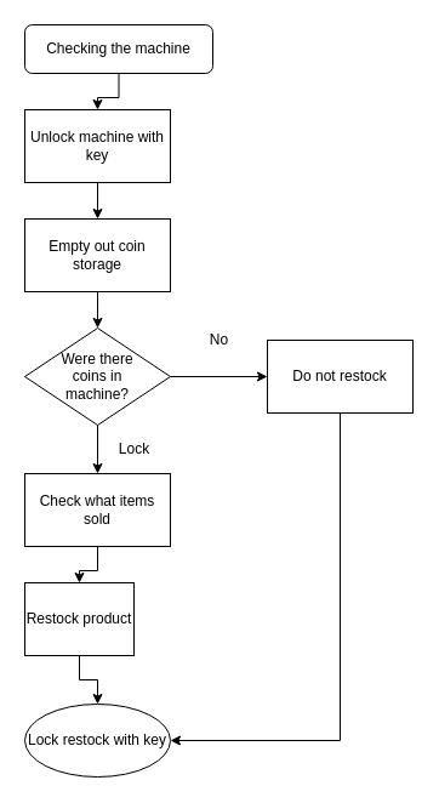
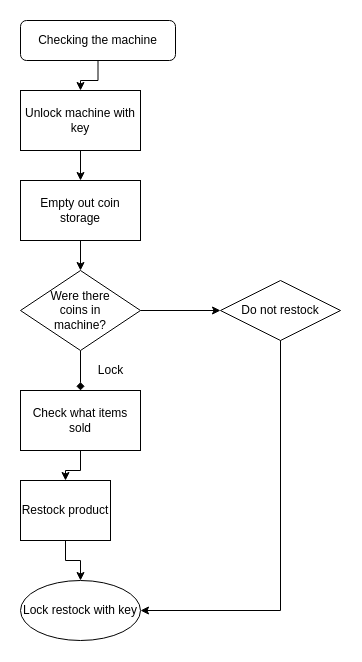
  <mxCell id="0" />
  <mxCell id="1" parent="0" />
  <mxCell id="2" value="" style="edgeStyle=orthogonalEdgeStyle;rounded=0;orthogonalLoop=1;jettySize=auto;html=1;" edge="1" parent="1" source="3" target="5"><mxGeometry relative="1" as="geometry" /></mxCell>
  <mxCell id="3" value="Checking the machine" style="rounded=1;whiteSpace=wrap;html=1;fontSize=12;glass=0;strokeWidth=1;shadow=0;" parent="1" vertex="1"><mxGeometry x="20" y="20" width="155" height="40" as="geometry" /></mxCell>
  <mxCell id="4" value="" style="edgeStyle=orthogonalEdgeStyle;rounded=0;orthogonalLoop=1;jettySize=auto;html=1;" edge="1" parent="1" source="5" target="7"><mxGeometry relative="1" as="geometry" /></mxCell>
  <mxCell id="5" value="Unlock machine with key" style="whiteSpace=wrap;html=1;rounded=0;glass=0;strokeWidth=1;shadow=0;" vertex="1" parent="1"><mxGeometry x="20" y="90" width="120" height="60" as="geometry" /></mxCell>
  <mxCell id="6" value="" style="edgeStyle=orthogonalEdgeStyle;rounded=0;orthogonalLoop=1;jettySize=auto;html=1;" edge="1" parent="1" source="7" target="10"><mxGeometry relative="1" as="geometry" /></mxCell>
  <mxCell id="7" value="Empty out coin storage" style="whiteSpace=wrap;html=1;rounded=0;glass=0;strokeWidth=1;shadow=0;" vertex="1" parent="1"><mxGeometry x="20" y="180" width="120" height="60" as="geometry" /></mxCell>
  <mxCell id="8" value="" style="edgeStyle=orthogonalEdgeStyle;rounded=0;orthogonalLoop=1;jettySize=auto;html=1;" edge="1" parent="1" source="10" target="11"><mxGeometry relative="1" as="geometry" /></mxCell>
- <mxCell id="9" value="" style="edgeStyle=orthogonalEdgeStyle;rounded=0;orthogonalLoop=1;jettySize=auto;html=1;" edge="1" parent="1" source="10" target="14"><mxGeometry relative="1" as="geometry" /></mxCell>
+ <mxCell id="9" value="" style="edgeStyle=orthogonalEdgeStyle;rounded=0;orthogonalLoop=1;jettySize=auto;html=1;endArrow=diamond;" edge="1" parent="1" source="10" target="14"><mxGeometry relative="1" as="geometry" /></mxCell>
  <mxCell id="10" value="Were there &lt;br&gt;coins in &lt;br&gt;machine?" style="rhombus;whiteSpace=wrap;html=1;rounded=0;glass=0;strokeWidth=1;shadow=0;" vertex="1" parent="1"><mxGeometry x="20" y="270" width="120" height="80" as="geometry" /></mxCell>
- <mxCell id="11" value="Do not restock" style="whiteSpace=wrap;html=1;rounded=0;glass=0;strokeWidth=1;shadow=0;" vertex="1" parent="1"><mxGeometry x="220" y="280" width="120" height="60" as="geometry" /></mxCell>
- <mxCell id="12" value="No" style="text;html=1;align=center;verticalAlign=middle;resizable=0;points=[];autosize=1;strokeColor=none;fillColor=none;" vertex="1" parent="1"><mxGeometry x="160" y="265" width="40" height="30" as="geometry" /></mxCell>
+ <mxCell id="11" value="Do not restock" style="rhombus;whiteSpace=wrap;html=1;glass=0;strokeWidth=1;shadow=0;" vertex="1" parent="1"><mxGeometry x="220" y="280" width="120" height="60" as="geometry" /></mxCell>
  <mxCell id="13" value="" style="edgeStyle=orthogonalEdgeStyle;rounded=0;orthogonalLoop=1;jettySize=auto;html=1;" edge="1" parent="1" source="14" target="16"><mxGeometry relative="1" as="geometry" /></mxCell>
  <mxCell id="14" value="Check what items sold" style="whiteSpace=wrap;html=1;rounded=0;glass=0;strokeWidth=1;shadow=0;" vertex="1" parent="1"><mxGeometry x="20" y="390" width="120" height="60" as="geometry" /></mxCell>
  <mxCell id="15" value="" style="edgeStyle=orthogonalEdgeStyle;rounded=0;orthogonalLoop=1;jettySize=auto;html=1;" edge="1" parent="1" source="16" target="18"><mxGeometry relative="1" as="geometry" /></mxCell>
  <mxCell id="16" value="Restock product" style="whiteSpace=wrap;html=1;rounded=0;glass=0;strokeWidth=1;shadow=0;" vertex="1" parent="1"><mxGeometry x="20" y="480" width="90" height="60" as="geometry" /></mxCell>
  <mxCell id="17" value="Lock" style="text;html=1;align=center;verticalAlign=middle;resizable=0;points=[];autosize=1;strokeColor=none;fillColor=none;" vertex="1" parent="1"><mxGeometry x="90" y="355" width="40" height="30" as="geometry" /></mxCell>
  <mxCell id="18" value="Lock restock with key" style="ellipse;whiteSpace=wrap;html=1;rounded=0;glass=0;strokeWidth=1;shadow=0;" vertex="1" parent="1"><mxGeometry x="20" y="580" width="120" height="60" as="geometry" /></mxCell>
  <mxCell id="19" value="" style="endArrow=classic;html=1;rounded=0;entryX=1;entryY=0.5;entryDx=0;entryDy=0;" edge="1" parent="1" target="18"><mxGeometry width="50" height="50" relative="1" as="geometry"><mxPoint x="280" y="610" as="sourcePoint" /><mxPoint x="160" y="420" as="targetPoint" /></mxGeometry></mxCell>
  <mxCell id="20" value="" style="endArrow=none;html=1;rounded=0;entryX=0.5;entryY=1;entryDx=0;entryDy=0;" edge="1" parent="1" target="11"><mxGeometry width="50" height="50" relative="1" as="geometry"><mxPoint x="280" y="610" as="sourcePoint" /><mxPoint x="160" y="420" as="targetPoint" /></mxGeometry></mxCell>
